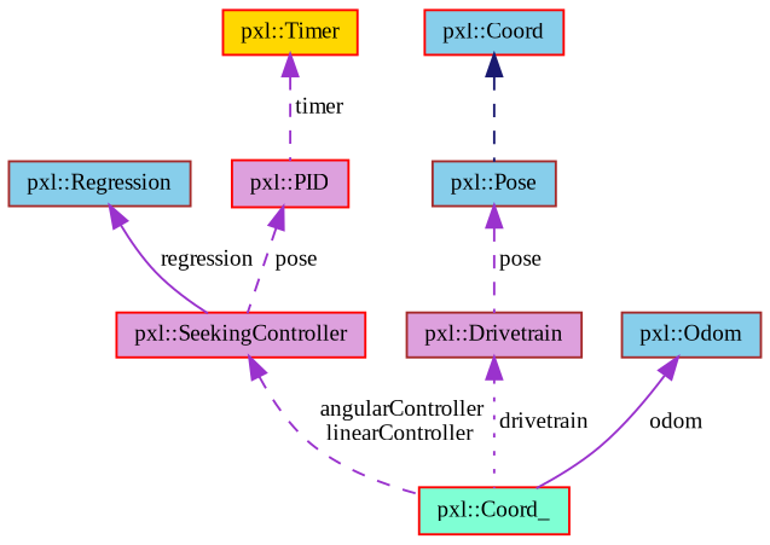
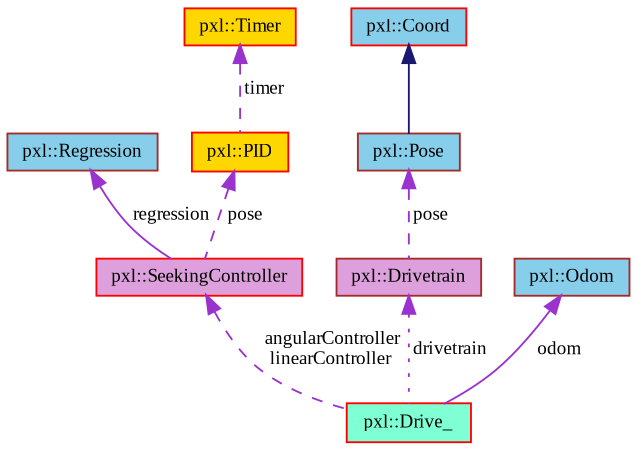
  digraph {
    fontname="Liberation Serif"
    node [color=red fillcolor=skyblue fontname="Liberation Serif" fontsize=10 shape=record style=filled]
    edge [color=darkorchid3 dir=back fontname="Liberation Serif" fontsize=10 labelfontname=Helvetica labelfontsize=10 style=dashed]
-   n1 [fillcolor=aquamarine fontcolor=black height=0.2 label="pxl::Coord_" width=0.4]
+   n1 [fillcolor=aquamarine fontcolor=black height=0.2 label="pxl::Drive_" width=0.4]
    n2 [fillcolor=plum height=0.2 label="pxl::SeekingController" width=0.4]
    n3 [color=brown height=0.2 label="pxl::Regression" width=0.4]
-   n4 [fillcolor=plum height=0.2 label="pxl::PID" width=0.4]
+   n4 [fillcolor=gold height=0.2 label="pxl::PID" width=0.4]
    n5 [fillcolor=gold height=0.2 label="pxl::Timer" width=0.4]
    n6 [color=brown fillcolor=plum height=0.2 label="pxl::Drivetrain" width=0.4]
    n7 [color=brown height=0.2 label="pxl::Odom" width=0.4]
    n8 [color=brown height=0.2 label="pxl::Pose" width=0.4]
    n9 [height=0.2 label="pxl::Coord" width=0.4]
    n2 -> n1 [label=" angularController\nlinearController"]
    n3 -> n2 [label=" regression" style=solid]
    n4 -> n2 [label=" pose"]
    n5 -> n4 [label=" timer"]
    n6 -> n1 [label=" drivetrain" style=dotted]
    n7 -> n1 [label=" odom" style=solid]
    n8 -> n6 [label=" pose"]
-   n9 -> n8 [color=midnightblue]
+   n9 -> n8 [color=midnightblue style=solid]
  }
